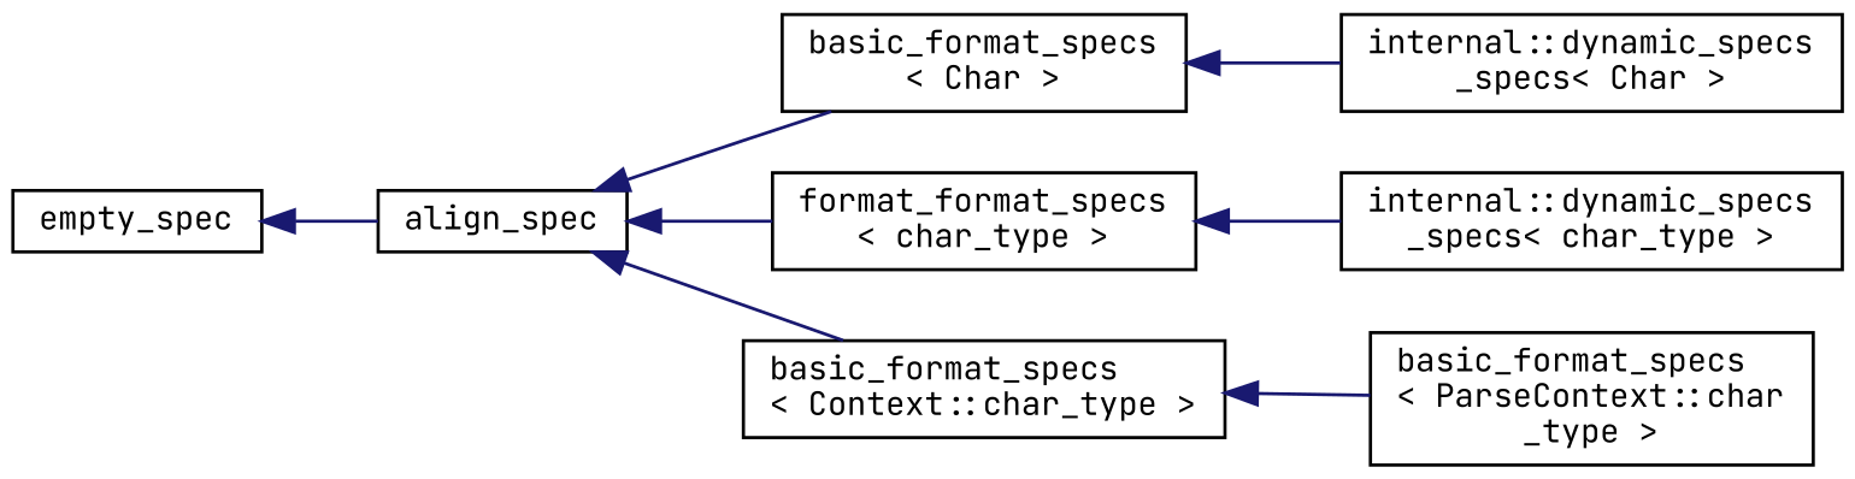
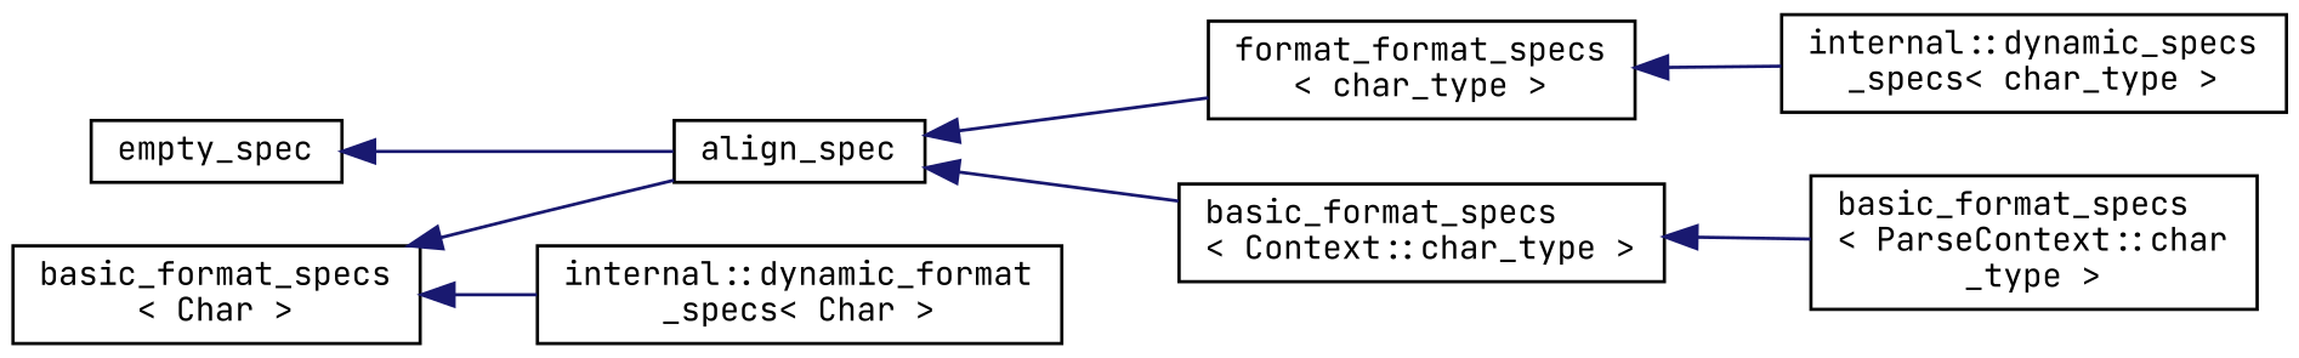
  digraph {
    fontname="JetBrains Mono"
    rankdir=LR
    node [color=black fillcolor=white fontname="JetBrains Mono" fontsize=10 shape=record style=filled]
    edge [color=midnightblue dir=back fontname="JetBrains Mono" fontsize=10 labelfontname=Helvetica labelfontsize=10 style=solid]
    n1 [height=0.2 label=empty_spec width=0.4]
    n2 [height=0.2 label=align_spec width=0.4]
    n3 [height=0.2 label="basic_format_specs\l\< Char \>" width=0.4]
    n4 [height=0.2 label="format_format_specs\l\< char_type \>" width=0.4]
    n5 [height=0.2 label="basic_format_specs\l\< Context::char_type \>" width=0.4]
-   n6 [height=0.2 label="internal::dynamic_specs\l_specs\< Char \>" width=0.4]
+   n6 [height=0.2 label="internal::dynamic_format\l_specs\< Char \>" width=0.4]
    n7 [height=0.2 label="internal::dynamic_specs\l_specs\< char_type \>" width=0.4]
    n8 [height=0.2 label="basic_format_specs\l\< ParseContext::char\l_type \>" width=0.4]
    n1 -> n2
-   n2 -> n3
+   n3 -> n2
    n2 -> n4
    n2 -> n5
    n3 -> n6
    n4 -> n7
    n5 -> n8
  }
